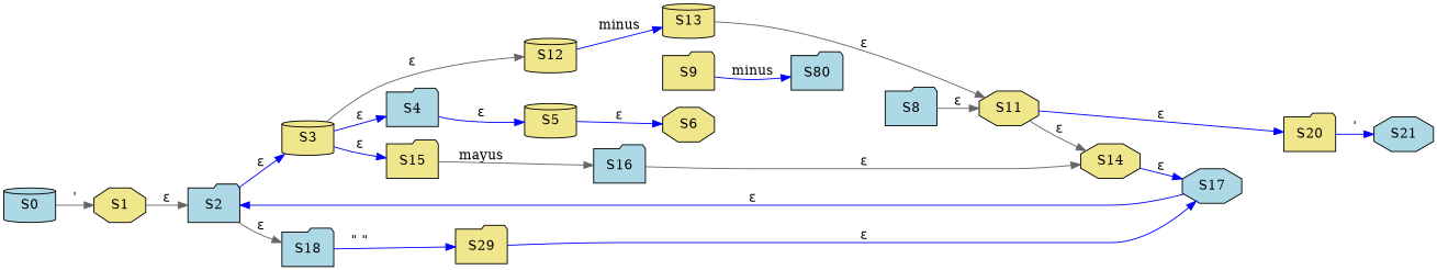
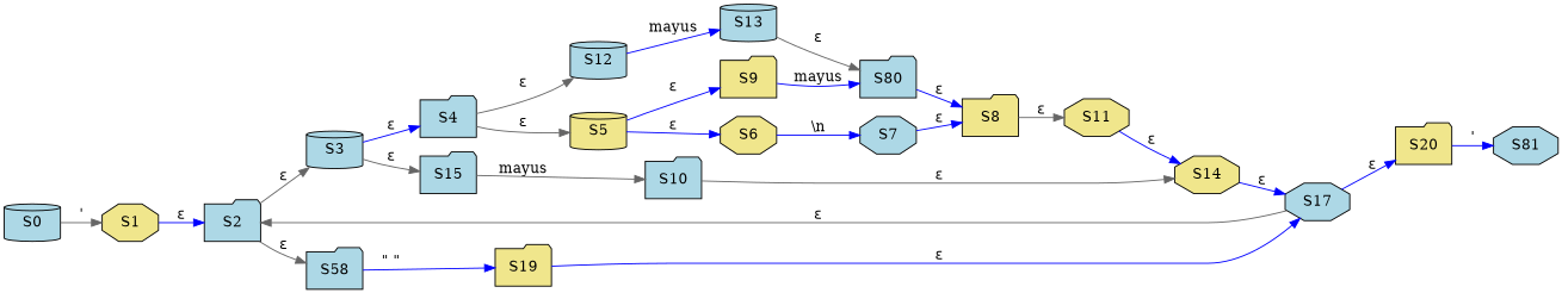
  digraph {
    forcelabels=true
    rankdir=LR
    node [fillcolor=lightblue shape=folder style=filled]
    edge [color=blue]
    S0 [shape=cylinder]
    S1 [fillcolor=khaki shape=octagon]
    S2
-   S3 [fillcolor=khaki shape=cylinder]
-   S18
+   S3 [shape=cylinder]
+   S18 [label=S58]
    S4
-   S15 [fillcolor=khaki]
-   S19 [fillcolor=khaki label=S29]
+   S15
+   S19 [fillcolor=khaki]
    S5 [fillcolor=khaki shape=cylinder]
-   S12 [fillcolor=khaki shape=cylinder]
-   S16
+   S12 [shape=cylinder]
+   S16 [label=S10]
    S6 [fillcolor=khaki shape=octagon]
    S9 [fillcolor=khaki]
-   S13 [fillcolor=khaki shape=cylinder]
+   S13 [shape=cylinder]
+   S7 [shape=octagon]
    n16 [label=S80]
-   S8
+   S8 [fillcolor=khaki]
    S11 [fillcolor=khaki shape=octagon]
    S14 [fillcolor=khaki shape=octagon]
    S17 [shape=octagon]
    S20 [fillcolor=khaki]
-   S21 [shape=octagon]
+   S21 [shape=octagon label=S81]
    S0 -> S1 [color=gray40 label="\'"]
-   S1 -> S2 [color=gray40 label="ε"]
-   S2 -> S3 [label="ε"]
+   S1 -> S2 [label="ε"]
+   S2 -> S3 [color=gray40 label="ε"]
    S2 -> S18 [color=gray40 label="ε"]
    S3 -> S4 [label="ε"]
-   S3 -> S15 [label="ε"]
+   S3 -> S15 [color=gray40 label="ε"]
    S18 -> S19 [label="\" \""]
-   S4 -> S5 [label="ε"]
-   S3 -> S12 [color=gray40 label="ε"]
+   S4 -> S5 [color=gray40 label="ε"]
+   S4 -> S12 [color=gray40 label="ε"]
    S15 -> S16 [color=gray40 label=mayus]
    S19 -> S17 [label="ε"]
    S5 -> S6 [label="ε"]
-   S12 -> S13 [label=minus]
+   S5 -> S9 [label="ε"]
+   S12 -> S13 [label=mayus]
    S16 -> S14 [color=gray40 label="ε"]
-   S9 -> n16 [label=minus]
-   S13 -> S11 [color=gray40 label="ε"]
+   S6 -> S7 [label="\\n"]
+   S9 -> n16 [label=mayus]
+   S13 -> n16 [color=gray40 label="ε"]
+   S7 -> S8 [label="ε"]
+   n16 -> S8 [label="ε"]
    S8 -> S11 [color=gray40 label="ε"]
-   S11 -> S14 [color=gray40 label="ε"]
+   S11 -> S14 [label="ε"]
    S14 -> S17 [label="ε"]
-   S17 -> S2 [label="ε"]
-   S11 -> S20 [label="ε"]
+   S17 -> S2 [color=gray40 label="ε"]
+   S17 -> S20 [label="ε"]
    S20 -> S21 [label="\'"]
  }
